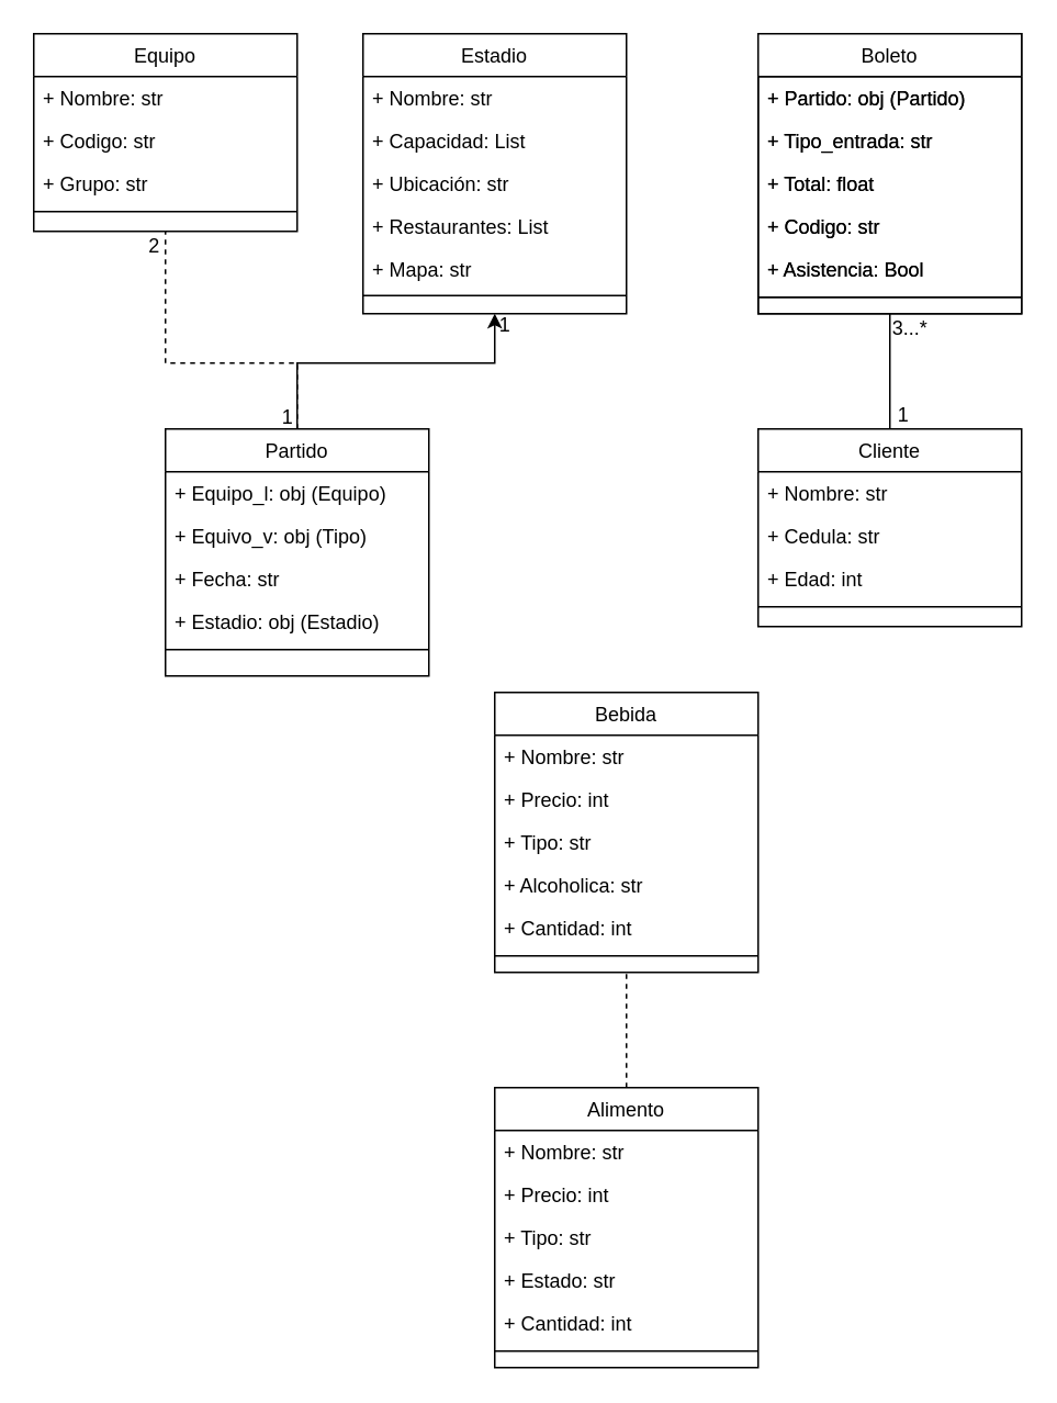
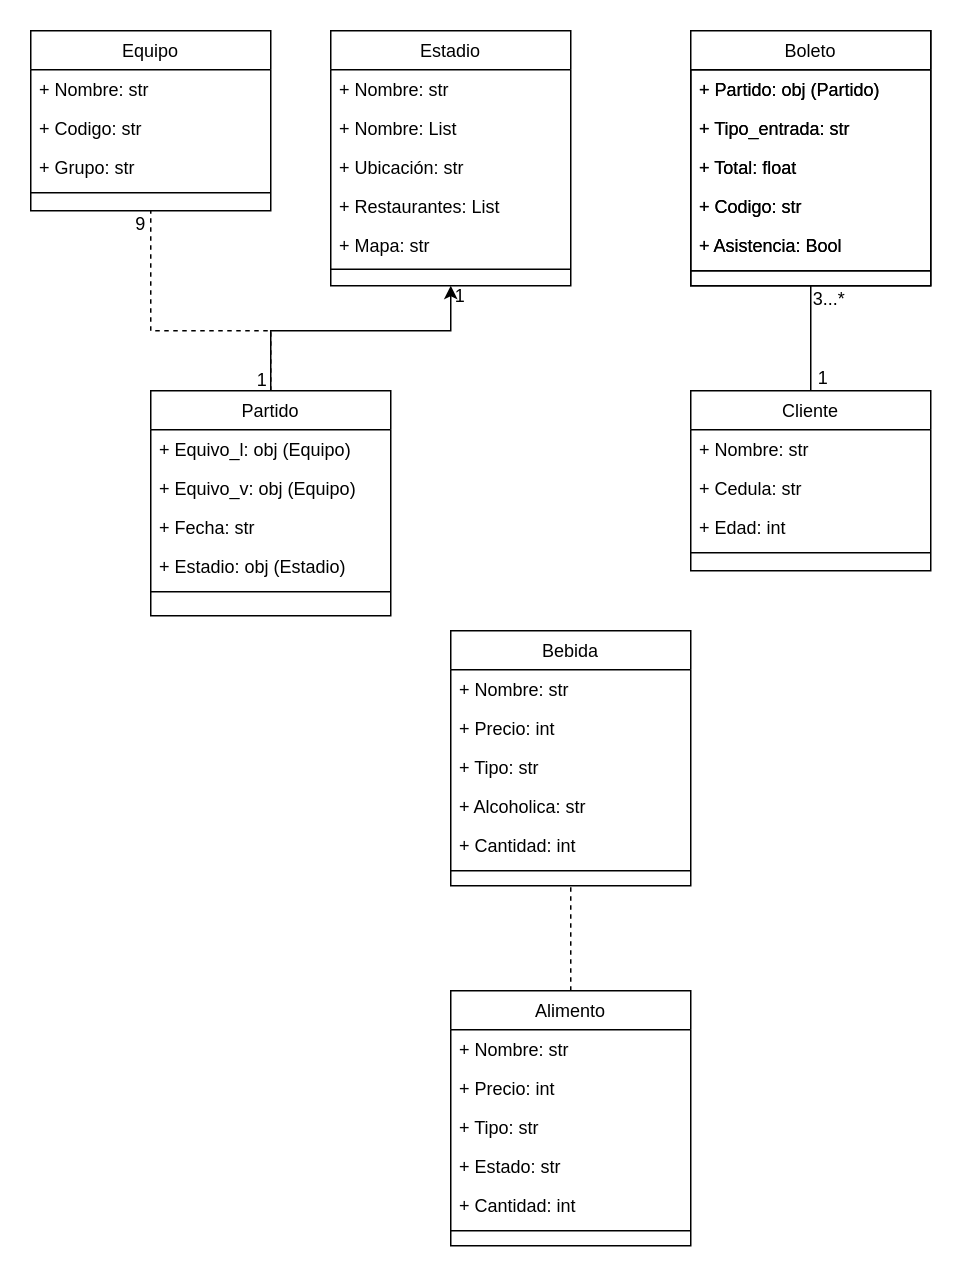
  <mxCell id="0" />
  <mxCell id="1" parent="0" />
  <mxCell id="2" value="Equipo" style="swimlane;fontStyle=0;align=center;verticalAlign=top;childLayout=stackLayout;horizontal=1;startSize=26;horizontalStack=0;resizeParent=1;resizeLast=0;collapsible=1;marginBottom=0;rounded=0;shadow=0;strokeWidth=1;" parent="1" vertex="1"><mxGeometry x="20" y="20" width="160" height="120" as="geometry"><mxRectangle x="130" y="380" width="160" height="26" as="alternateBounds" /></mxGeometry></mxCell>
  <mxCell id="3" value="+ Nombre: str" style="text;align=left;verticalAlign=top;spacingLeft=4;spacingRight=4;overflow=hidden;rotatable=0;points=[[0,0.5],[1,0.5]];portConstraint=eastwest;" parent="2" vertex="1"><mxGeometry y="26" width="160" height="26" as="geometry" /></mxCell>
  <mxCell id="4" value="+ Codigo: str" style="text;align=left;verticalAlign=top;spacingLeft=4;spacingRight=4;overflow=hidden;rotatable=0;points=[[0,0.5],[1,0.5]];portConstraint=eastwest;rounded=0;shadow=0;html=0;" parent="2" vertex="1"><mxGeometry y="52" width="160" height="26" as="geometry" /></mxCell>
  <mxCell id="5" value="+ Grupo: str" style="text;align=left;verticalAlign=top;spacingLeft=4;spacingRight=4;overflow=hidden;rotatable=0;points=[[0,0.5],[1,0.5]];portConstraint=eastwest;rounded=0;shadow=0;html=0;" vertex="1" parent="2"><mxGeometry y="78" width="160" height="26" as="geometry" /></mxCell>
  <mxCell id="6" value="" style="line;html=1;strokeWidth=1;align=left;verticalAlign=middle;spacingTop=-1;spacingLeft=3;spacingRight=3;rotatable=0;labelPosition=right;points=[];portConstraint=eastwest;" parent="2" vertex="1"><mxGeometry y="104" width="160" height="8" as="geometry" /></mxCell>
  <mxCell id="7" value="Estadio" style="swimlane;fontStyle=0;align=center;verticalAlign=top;childLayout=stackLayout;horizontal=1;startSize=26;horizontalStack=0;resizeParent=1;resizeLast=0;collapsible=1;marginBottom=0;rounded=0;shadow=0;strokeWidth=1;" parent="1" vertex="1"><mxGeometry x="220" y="20" width="160" height="170" as="geometry"><mxRectangle x="340" y="380" width="170" height="26" as="alternateBounds" /></mxGeometry></mxCell>
  <mxCell id="8" value="+ Nombre: str" style="text;align=left;verticalAlign=top;spacingLeft=4;spacingRight=4;overflow=hidden;rotatable=0;points=[[0,0.5],[1,0.5]];portConstraint=eastwest;" parent="7" vertex="1"><mxGeometry y="26" width="160" height="26" as="geometry" /></mxCell>
- <mxCell id="9" value="+ Capacidad: List" style="text;align=left;verticalAlign=top;spacingLeft=4;spacingRight=4;overflow=hidden;rotatable=0;points=[[0,0.5],[1,0.5]];portConstraint=eastwest;" vertex="1" parent="7"><mxGeometry y="52" width="160" height="26" as="geometry" /></mxCell>
+ <mxCell id="9" value="+ Nombre: List" style="text;align=left;verticalAlign=top;spacingLeft=4;spacingRight=4;overflow=hidden;rotatable=0;points=[[0,0.5],[1,0.5]];portConstraint=eastwest;" vertex="1" parent="7"><mxGeometry y="52" width="160" height="26" as="geometry" /></mxCell>
  <mxCell id="10" value="+ Ubicación: str" style="text;align=left;verticalAlign=top;spacingLeft=4;spacingRight=4;overflow=hidden;rotatable=0;points=[[0,0.5],[1,0.5]];portConstraint=eastwest;" vertex="1" parent="7"><mxGeometry y="78" width="160" height="26" as="geometry" /></mxCell>
  <mxCell id="11" value="+ Restaurantes: List" style="text;align=left;verticalAlign=top;spacingLeft=4;spacingRight=4;overflow=hidden;rotatable=0;points=[[0,0.5],[1,0.5]];portConstraint=eastwest;" vertex="1" parent="7"><mxGeometry y="104" width="160" height="26" as="geometry" /></mxCell>
  <mxCell id="12" value="+ Mapa: str" style="text;align=left;verticalAlign=top;spacingLeft=4;spacingRight=4;overflow=hidden;rotatable=0;points=[[0,0.5],[1,0.5]];portConstraint=eastwest;" vertex="1" parent="7"><mxGeometry y="130" width="160" height="26" as="geometry" /></mxCell>
  <mxCell id="13" value="" style="line;html=1;strokeWidth=1;align=left;verticalAlign=middle;spacingTop=-1;spacingLeft=3;spacingRight=3;rotatable=0;labelPosition=right;points=[];portConstraint=eastwest;" parent="7" vertex="1"><mxGeometry y="156" width="160" height="6" as="geometry" /></mxCell>
  <mxCell id="14" value="Partido" style="swimlane;fontStyle=0;align=center;verticalAlign=top;childLayout=stackLayout;horizontal=1;startSize=26;horizontalStack=0;resizeParent=1;resizeLast=0;collapsible=1;marginBottom=0;rounded=0;shadow=0;strokeWidth=1;" vertex="1" parent="1"><mxGeometry x="100" y="260" width="160" height="150" as="geometry"><mxRectangle x="130" y="380" width="160" height="26" as="alternateBounds" /></mxGeometry></mxCell>
- <mxCell id="15" value="+ Equipo_l: obj (Equipo)" style="text;align=left;verticalAlign=top;spacingLeft=4;spacingRight=4;overflow=hidden;rotatable=0;points=[[0,0.5],[1,0.5]];portConstraint=eastwest;" vertex="1" parent="14"><mxGeometry y="26" width="160" height="26" as="geometry" /></mxCell>
- <mxCell id="16" value="+ Equivo_v: obj (Tipo)" style="text;align=left;verticalAlign=top;spacingLeft=4;spacingRight=4;overflow=hidden;rotatable=0;points=[[0,0.5],[1,0.5]];portConstraint=eastwest;rounded=0;shadow=0;html=0;" vertex="1" parent="14"><mxGeometry y="52" width="160" height="26" as="geometry" /></mxCell>
+ <mxCell id="15" value="+ Equivo_l: obj (Equipo)" style="text;align=left;verticalAlign=top;spacingLeft=4;spacingRight=4;overflow=hidden;rotatable=0;points=[[0,0.5],[1,0.5]];portConstraint=eastwest;" vertex="1" parent="14"><mxGeometry y="26" width="160" height="26" as="geometry" /></mxCell>
+ <mxCell id="16" value="+ Equivo_v: obj (Equipo)" style="text;align=left;verticalAlign=top;spacingLeft=4;spacingRight=4;overflow=hidden;rotatable=0;points=[[0,0.5],[1,0.5]];portConstraint=eastwest;rounded=0;shadow=0;html=0;" vertex="1" parent="14"><mxGeometry y="52" width="160" height="26" as="geometry" /></mxCell>
  <mxCell id="17" value="+ Fecha: str" style="text;align=left;verticalAlign=top;spacingLeft=4;spacingRight=4;overflow=hidden;rotatable=0;points=[[0,0.5],[1,0.5]];portConstraint=eastwest;rounded=0;shadow=0;html=0;" vertex="1" parent="14"><mxGeometry y="78" width="160" height="26" as="geometry" /></mxCell>
  <mxCell id="18" value="+ Estadio: obj (Estadio)" style="text;align=left;verticalAlign=top;spacingLeft=4;spacingRight=4;overflow=hidden;rotatable=0;points=[[0,0.5],[1,0.5]];portConstraint=eastwest;rounded=0;shadow=0;html=0;" vertex="1" parent="14"><mxGeometry y="104" width="160" height="26" as="geometry" /></mxCell>
  <mxCell id="19" value="" style="line;html=1;strokeWidth=1;align=left;verticalAlign=middle;spacingTop=-1;spacingLeft=3;spacingRight=3;rotatable=0;labelPosition=right;points=[];portConstraint=eastwest;" vertex="1" parent="14"><mxGeometry y="130" width="160" height="8" as="geometry" /></mxCell>
  <mxCell id="20" value="" style="endArrow=classic;html=1;rounded=0;entryX=0.5;entryY=1;entryDx=0;entryDy=0;exitX=0.5;exitY=0;exitDx=0;exitDy=0;" edge="1" parent="1" source="14" target="7"><mxGeometry width="50" height="50" relative="1" as="geometry"><mxPoint x="270" y="370" as="sourcePoint" /><mxPoint x="320" y="320" as="targetPoint" /><Array as="points"><mxPoint x="180" y="220" /><mxPoint x="300" y="220" /></Array></mxGeometry></mxCell>
  <mxCell id="21" value="" style="endArrow=none;html=1;rounded=0;entryX=0.5;entryY=1;entryDx=0;entryDy=0;exitX=0.5;exitY=0;exitDx=0;exitDy=0;dashed=1;" edge="1" parent="1" source="14" target="2"><mxGeometry width="50" height="50" relative="1" as="geometry"><mxPoint x="180" y="250" as="sourcePoint" /><mxPoint x="320" y="320" as="targetPoint" /><Array as="points"><mxPoint x="180" y="220" /><mxPoint x="100" y="220" /></Array></mxGeometry></mxCell>
  <mxCell id="22" value="Boleto" style="swimlane;fontStyle=0;align=center;verticalAlign=top;childLayout=stackLayout;horizontal=1;startSize=26;horizontalStack=0;resizeParent=1;resizeLast=0;collapsible=1;marginBottom=0;rounded=0;shadow=0;strokeWidth=1;" vertex="1" parent="1"><mxGeometry x="460" y="20" width="160" height="170" as="geometry"><mxRectangle x="130" y="380" width="160" height="26" as="alternateBounds" /></mxGeometry></mxCell>
  <mxCell id="23" value="+ Partido: obj (Partido)" style="text;align=left;verticalAlign=top;spacingLeft=4;spacingRight=4;overflow=hidden;rotatable=0;points=[[0,0.5],[1,0.5]];portConstraint=eastwest;" vertex="1" parent="22"><mxGeometry y="26" width="160" height="26" as="geometry" /></mxCell>
  <mxCell id="24" value="+ Tipo_entrada: str" style="text;align=left;verticalAlign=top;spacingLeft=4;spacingRight=4;overflow=hidden;rotatable=0;points=[[0,0.5],[1,0.5]];portConstraint=eastwest;rounded=0;shadow=0;html=0;" vertex="1" parent="22"><mxGeometry y="52" width="160" height="26" as="geometry" /></mxCell>
  <mxCell id="25" value="+ Total: float" style="text;align=left;verticalAlign=top;spacingLeft=4;spacingRight=4;overflow=hidden;rotatable=0;points=[[0,0.5],[1,0.5]];portConstraint=eastwest;rounded=0;shadow=0;html=0;" vertex="1" parent="22"><mxGeometry y="78" width="160" height="26" as="geometry" /></mxCell>
  <mxCell id="26" value="+ Codigo: str" style="text;align=left;verticalAlign=top;spacingLeft=4;spacingRight=4;overflow=hidden;rotatable=0;points=[[0,0.5],[1,0.5]];portConstraint=eastwest;rounded=0;shadow=0;html=0;" vertex="1" parent="22"><mxGeometry y="104" width="160" height="26" as="geometry" /></mxCell>
  <mxCell id="27" value="+ Asistencia: Bool" style="text;align=left;verticalAlign=top;spacingLeft=4;spacingRight=4;overflow=hidden;rotatable=0;points=[[0,0.5],[1,0.5]];portConstraint=eastwest;rounded=0;shadow=0;html=0;" vertex="1" parent="22"><mxGeometry y="130" width="160" height="26" as="geometry" /></mxCell>
  <mxCell id="28" value="" style="line;html=1;strokeWidth=1;align=left;verticalAlign=middle;spacingTop=-1;spacingLeft=3;spacingRight=3;rotatable=0;labelPosition=right;points=[];portConstraint=eastwest;" vertex="1" parent="22"><mxGeometry y="156" width="160" height="8" as="geometry" /></mxCell>
  <mxCell id="29" value="Cliente" style="swimlane;fontStyle=0;align=center;verticalAlign=top;childLayout=stackLayout;horizontal=1;startSize=26;horizontalStack=0;resizeParent=1;resizeLast=0;collapsible=1;marginBottom=0;rounded=0;shadow=0;strokeWidth=1;" vertex="1" parent="1"><mxGeometry x="460" y="260" width="160" height="120" as="geometry"><mxRectangle x="130" y="380" width="160" height="26" as="alternateBounds" /></mxGeometry></mxCell>
  <mxCell id="30" value="+ Nombre: str" style="text;align=left;verticalAlign=top;spacingLeft=4;spacingRight=4;overflow=hidden;rotatable=0;points=[[0,0.5],[1,0.5]];portConstraint=eastwest;" vertex="1" parent="29"><mxGeometry y="26" width="160" height="26" as="geometry" /></mxCell>
  <mxCell id="31" value="+ Cedula: str" style="text;align=left;verticalAlign=top;spacingLeft=4;spacingRight=4;overflow=hidden;rotatable=0;points=[[0,0.5],[1,0.5]];portConstraint=eastwest;rounded=0;shadow=0;html=0;" vertex="1" parent="29"><mxGeometry y="52" width="160" height="26" as="geometry" /></mxCell>
  <mxCell id="32" value="+ Edad: int" style="text;align=left;verticalAlign=top;spacingLeft=4;spacingRight=4;overflow=hidden;rotatable=0;points=[[0,0.5],[1,0.5]];portConstraint=eastwest;rounded=0;shadow=0;html=0;" vertex="1" parent="29"><mxGeometry y="78" width="160" height="26" as="geometry" /></mxCell>
  <mxCell id="33" value="" style="line;html=1;strokeWidth=1;align=left;verticalAlign=middle;spacingTop=-1;spacingLeft=3;spacingRight=3;rotatable=0;labelPosition=right;points=[];portConstraint=eastwest;" vertex="1" parent="29"><mxGeometry y="104" width="160" height="8" as="geometry" /></mxCell>
  <mxCell id="34" value="" style="endArrow=none;html=1;rounded=0;entryX=0.5;entryY=1;entryDx=0;entryDy=0;exitX=0.5;exitY=0;exitDx=0;exitDy=0;" edge="1" parent="1" source="29" target="22"><mxGeometry width="50" height="50" relative="1" as="geometry"><mxPoint x="610" y="250" as="sourcePoint" /><mxPoint x="750" y="320" as="targetPoint" /><Array as="points" /></mxGeometry></mxCell>
  <mxCell id="35" value="1" style="text;html=1;align=center;verticalAlign=middle;resizable=0;points=[];autosize=1;strokeColor=none;fillColor=none;" vertex="1" parent="1"><mxGeometry x="533" y="237" width="30" height="30" as="geometry" /></mxCell>
  <mxCell id="36" value="Boleto" style="swimlane;fontStyle=0;align=center;verticalAlign=top;childLayout=stackLayout;horizontal=1;startSize=26;horizontalStack=0;resizeParent=1;resizeLast=0;collapsible=1;marginBottom=0;rounded=0;shadow=0;strokeWidth=1;" vertex="1" parent="1"><mxGeometry x="460" y="20" width="160" height="170" as="geometry"><mxRectangle x="130" y="380" width="160" height="26" as="alternateBounds" /></mxGeometry></mxCell>
  <mxCell id="37" value="+ Partido: obj (Partido)" style="text;align=left;verticalAlign=top;spacingLeft=4;spacingRight=4;overflow=hidden;rotatable=0;points=[[0,0.5],[1,0.5]];portConstraint=eastwest;" vertex="1" parent="36"><mxGeometry y="26" width="160" height="26" as="geometry" /></mxCell>
  <mxCell id="38" value="+ Tipo_entrada: str" style="text;align=left;verticalAlign=top;spacingLeft=4;spacingRight=4;overflow=hidden;rotatable=0;points=[[0,0.5],[1,0.5]];portConstraint=eastwest;rounded=0;shadow=0;html=0;" vertex="1" parent="36"><mxGeometry y="52" width="160" height="26" as="geometry" /></mxCell>
  <mxCell id="39" value="+ Total: float" style="text;align=left;verticalAlign=top;spacingLeft=4;spacingRight=4;overflow=hidden;rotatable=0;points=[[0,0.5],[1,0.5]];portConstraint=eastwest;rounded=0;shadow=0;html=0;" vertex="1" parent="36"><mxGeometry y="78" width="160" height="26" as="geometry" /></mxCell>
  <mxCell id="40" value="+ Codigo: str" style="text;align=left;verticalAlign=top;spacingLeft=4;spacingRight=4;overflow=hidden;rotatable=0;points=[[0,0.5],[1,0.5]];portConstraint=eastwest;rounded=0;shadow=0;html=0;" vertex="1" parent="36"><mxGeometry y="104" width="160" height="26" as="geometry" /></mxCell>
  <mxCell id="41" value="+ Asistencia: Bool" style="text;align=left;verticalAlign=top;spacingLeft=4;spacingRight=4;overflow=hidden;rotatable=0;points=[[0,0.5],[1,0.5]];portConstraint=eastwest;rounded=0;shadow=0;html=0;" vertex="1" parent="36"><mxGeometry y="130" width="160" height="26" as="geometry" /></mxCell>
  <mxCell id="42" value="" style="line;html=1;strokeWidth=1;align=left;verticalAlign=middle;spacingTop=-1;spacingLeft=3;spacingRight=3;rotatable=0;labelPosition=right;points=[];portConstraint=eastwest;" vertex="1" parent="36"><mxGeometry y="156" width="160" height="8" as="geometry" /></mxCell>
  <mxCell id="43" value="Bebida" style="swimlane;fontStyle=0;align=center;verticalAlign=top;childLayout=stackLayout;horizontal=1;startSize=26;horizontalStack=0;resizeParent=1;resizeLast=0;collapsible=1;marginBottom=0;rounded=0;shadow=0;strokeWidth=1;" vertex="1" parent="1"><mxGeometry x="300" y="420" width="160" height="170" as="geometry"><mxRectangle x="130" y="380" width="160" height="26" as="alternateBounds" /></mxGeometry></mxCell>
  <mxCell id="44" value="+ Nombre: str" style="text;align=left;verticalAlign=top;spacingLeft=4;spacingRight=4;overflow=hidden;rotatable=0;points=[[0,0.5],[1,0.5]];portConstraint=eastwest;" vertex="1" parent="43"><mxGeometry y="26" width="160" height="26" as="geometry" /></mxCell>
  <mxCell id="45" value="+ Precio: int" style="text;align=left;verticalAlign=top;spacingLeft=4;spacingRight=4;overflow=hidden;rotatable=0;points=[[0,0.5],[1,0.5]];portConstraint=eastwest;rounded=0;shadow=0;html=0;" vertex="1" parent="43"><mxGeometry y="52" width="160" height="26" as="geometry" /></mxCell>
  <mxCell id="46" value="+ Tipo: str" style="text;align=left;verticalAlign=top;spacingLeft=4;spacingRight=4;overflow=hidden;rotatable=0;points=[[0,0.5],[1,0.5]];portConstraint=eastwest;rounded=0;shadow=0;html=0;" vertex="1" parent="43"><mxGeometry y="78" width="160" height="26" as="geometry" /></mxCell>
  <mxCell id="47" value="+ Alcoholica: str" style="text;align=left;verticalAlign=top;spacingLeft=4;spacingRight=4;overflow=hidden;rotatable=0;points=[[0,0.5],[1,0.5]];portConstraint=eastwest;rounded=0;shadow=0;html=0;" vertex="1" parent="43"><mxGeometry y="104" width="160" height="26" as="geometry" /></mxCell>
  <mxCell id="48" value="+ Cantidad: int" style="text;align=left;verticalAlign=top;spacingLeft=4;spacingRight=4;overflow=hidden;rotatable=0;points=[[0,0.5],[1,0.5]];portConstraint=eastwest;rounded=0;shadow=0;html=0;" vertex="1" parent="43"><mxGeometry y="130" width="160" height="26" as="geometry" /></mxCell>
  <mxCell id="49" value="" style="line;html=1;strokeWidth=1;align=left;verticalAlign=middle;spacingTop=-1;spacingLeft=3;spacingRight=3;rotatable=0;labelPosition=right;points=[];portConstraint=eastwest;" vertex="1" parent="43"><mxGeometry y="156" width="160" height="8" as="geometry" /></mxCell>
  <mxCell id="50" value="3...*" style="text;html=1;align=center;verticalAlign=middle;resizable=0;points=[];autosize=1;strokeColor=none;fillColor=none;" vertex="1" parent="1"><mxGeometry x="532" y="184" width="40" height="30" as="geometry" /></mxCell>
  <mxCell id="51" value="Alimento" style="swimlane;fontStyle=0;align=center;verticalAlign=top;childLayout=stackLayout;horizontal=1;startSize=26;horizontalStack=0;resizeParent=1;resizeLast=0;collapsible=1;marginBottom=0;rounded=0;shadow=0;strokeWidth=1;" vertex="1" parent="1"><mxGeometry x="300" y="660" width="160" height="170" as="geometry"><mxRectangle x="130" y="380" width="160" height="26" as="alternateBounds" /></mxGeometry></mxCell>
  <mxCell id="52" value="+ Nombre: str" style="text;align=left;verticalAlign=top;spacingLeft=4;spacingRight=4;overflow=hidden;rotatable=0;points=[[0,0.5],[1,0.5]];portConstraint=eastwest;" vertex="1" parent="51"><mxGeometry y="26" width="160" height="26" as="geometry" /></mxCell>
  <mxCell id="53" value="+ Precio: int" style="text;align=left;verticalAlign=top;spacingLeft=4;spacingRight=4;overflow=hidden;rotatable=0;points=[[0,0.5],[1,0.5]];portConstraint=eastwest;rounded=0;shadow=0;html=0;" vertex="1" parent="51"><mxGeometry y="52" width="160" height="26" as="geometry" /></mxCell>
  <mxCell id="54" value="+ Tipo: str" style="text;align=left;verticalAlign=top;spacingLeft=4;spacingRight=4;overflow=hidden;rotatable=0;points=[[0,0.5],[1,0.5]];portConstraint=eastwest;rounded=0;shadow=0;html=0;" vertex="1" parent="51"><mxGeometry y="78" width="160" height="26" as="geometry" /></mxCell>
  <mxCell id="55" value="+ Estado: str" style="text;align=left;verticalAlign=top;spacingLeft=4;spacingRight=4;overflow=hidden;rotatable=0;points=[[0,0.5],[1,0.5]];portConstraint=eastwest;rounded=0;shadow=0;html=0;" vertex="1" parent="51"><mxGeometry y="104" width="160" height="26" as="geometry" /></mxCell>
  <mxCell id="56" value="+ Cantidad: int" style="text;align=left;verticalAlign=top;spacingLeft=4;spacingRight=4;overflow=hidden;rotatable=0;points=[[0,0.5],[1,0.5]];portConstraint=eastwest;rounded=0;shadow=0;html=0;" vertex="1" parent="51"><mxGeometry y="130" width="160" height="26" as="geometry" /></mxCell>
  <mxCell id="57" value="" style="line;html=1;strokeWidth=1;align=left;verticalAlign=middle;spacingTop=-1;spacingLeft=3;spacingRight=3;rotatable=0;labelPosition=right;points=[];portConstraint=eastwest;" vertex="1" parent="51"><mxGeometry y="156" width="160" height="8" as="geometry" /></mxCell>
  <mxCell id="58" value="" style="endArrow=none;html=1;rounded=0;exitX=0.5;exitY=0;exitDx=0;exitDy=0;entryX=0.5;entryY=1;entryDx=0;entryDy=0;dashed=1;" edge="1" parent="1" source="51" target="43"><mxGeometry width="50" height="50" relative="1" as="geometry"><mxPoint x="570" y="650" as="sourcePoint" /><mxPoint x="620" y="600" as="targetPoint" /></mxGeometry></mxCell>
  <mxCell id="59" value="1" style="text;html=1;align=center;verticalAlign=middle;resizable=0;points=[];autosize=1;strokeColor=none;fillColor=none;" vertex="1" parent="1"><mxGeometry x="159" y="238" width="30" height="30" as="geometry" /></mxCell>
- <mxCell id="60" value="2" style="text;html=1;align=center;verticalAlign=middle;resizable=0;points=[];autosize=1;strokeColor=none;fillColor=none;" vertex="1" parent="1"><mxGeometry x="78" y="134" width="30" height="30" as="geometry" /></mxCell>
+ <mxCell id="60" value="9" style="text;html=1;align=center;verticalAlign=middle;resizable=0;points=[];autosize=1;strokeColor=none;fillColor=none;" vertex="1" parent="1"><mxGeometry x="78" y="134" width="30" height="30" as="geometry" /></mxCell>
  <mxCell id="61" value="1" style="text;html=1;align=center;verticalAlign=middle;resizable=0;points=[];autosize=1;strokeColor=none;fillColor=none;" vertex="1" parent="1"><mxGeometry x="291" y="182" width="30" height="30" as="geometry" /></mxCell>
